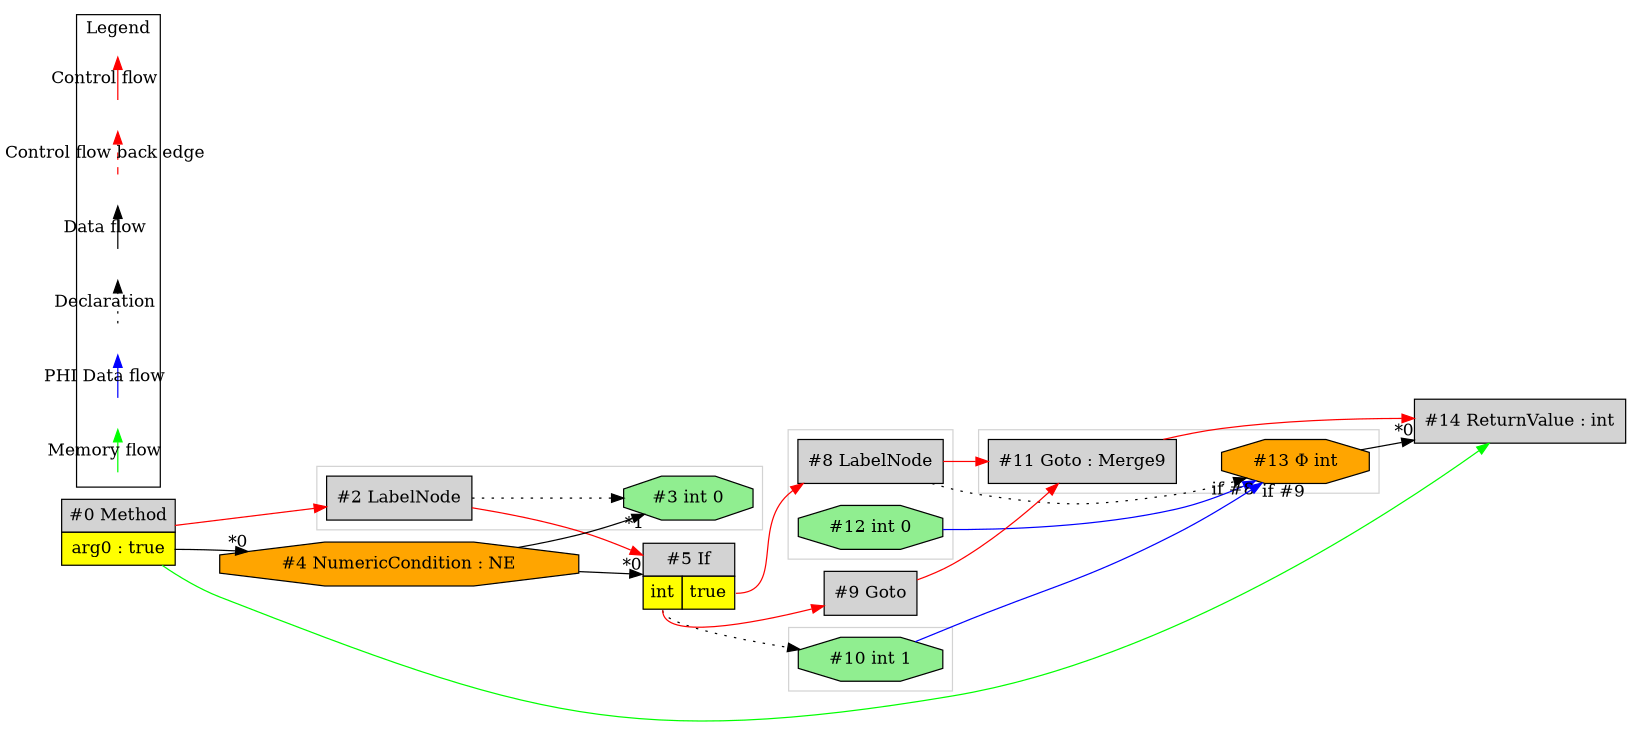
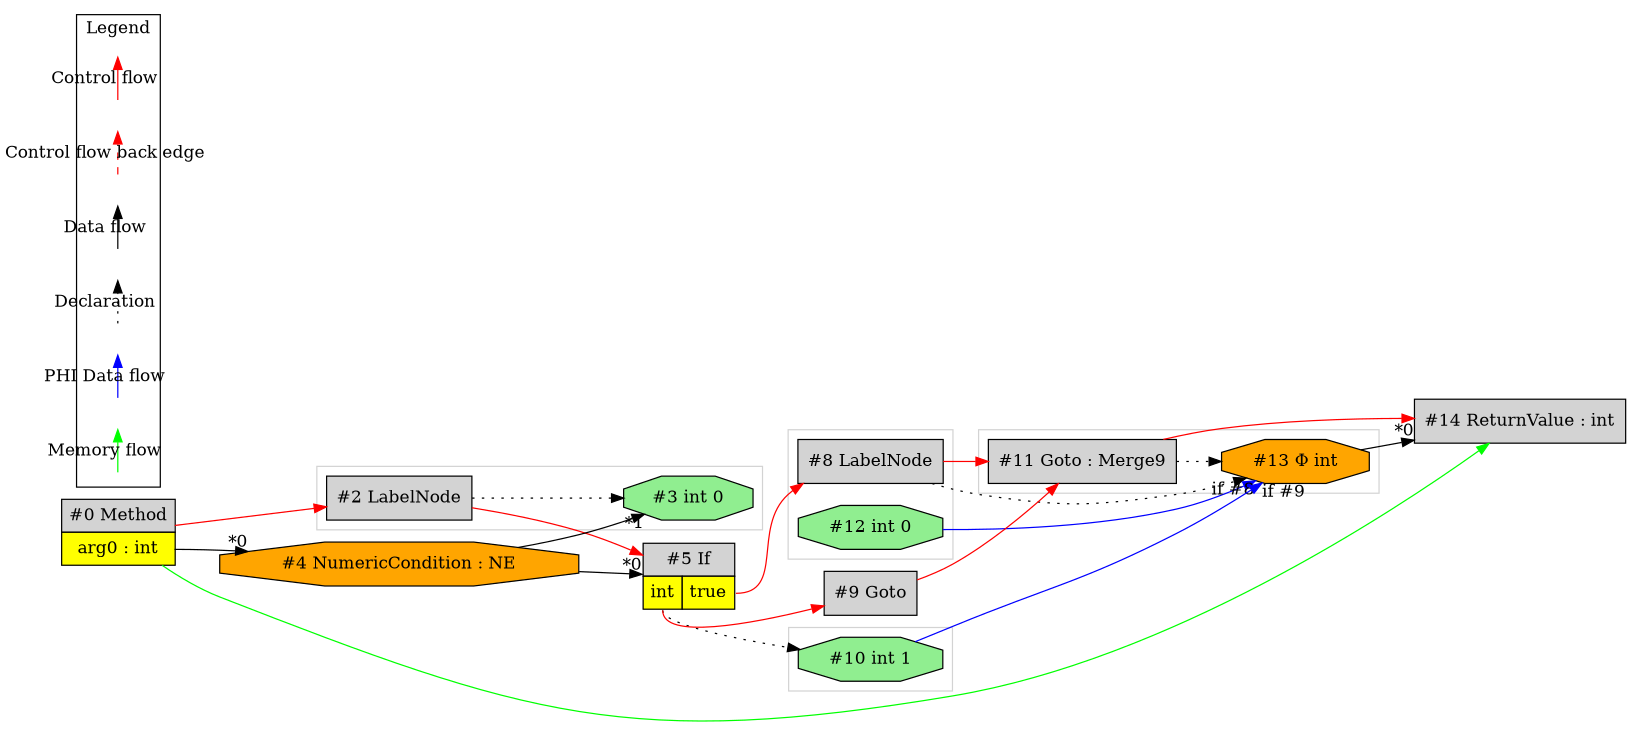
  digraph {
    ordering=in
    rankdir=LR
    node [shape=point style=filled]
    edge [labeldistance=2]
    n1 [fillcolor=lightgrey label="#8 LabelNode" shape=box]
    n2 [fillcolor=lightgreen label="#12 int 0" shape=octagon]
    n3 [fillcolor=lightgrey label="#11 Goto : Merge9" shape=box]
    n4 [fillcolor=orange label="#13 Φ int" shape=octagon]
    n5 [fillcolor=lightgrey label="#2 LabelNode" shape=box]
    n6 [fillcolor=lightgreen label="#3 int 0" shape=octagon]
    n7 [fillcolor=lightgreen label="#10 int 1" shape=octagon]
    c0 [style=invis]
    c1 [style=invis]
    c2 [style=invis]
    c3 [style=invis]
    d0 [style=invis]
    d1 [style=invis]
    d2 [style=invis]
    d3 [style=invis]
    d4 [style=invis]
    d5 [style=invis]
    d6 [style=invis]
    d7 [style=invis]
    n20 [fillcolor=lightgrey label="#14 ReturnValue : int" shape=box]
    n21 [fillcolor=lightgrey label=<<table border="0" cellborder="1" cellspacing="0" cellpadding="5"><tr><td colspan="2">#5 If</td></tr><tr><td port="prj7" bgcolor="yellow">int</td><td port="prj6" bgcolor="yellow">true</td></tr></table>> margin=0 shape=none]
-   n22 [fillcolor=lightgrey label=<<table border="0" cellborder="1" cellspacing="0" cellpadding="5"><tr><td colspan="1">#0 Method</td></tr><tr><td port="prj1" bgcolor="yellow">arg0 : true</td></tr></table>> margin=0 shape=none]
+   n22 [fillcolor=lightgrey label=<<table border="0" cellborder="1" cellspacing="0" cellpadding="5"><tr><td colspan="1">#0 Method</td></tr><tr><td port="prj1" bgcolor="yellow">arg0 : int</td></tr></table>> margin=0 shape=none]
    n23 [fillcolor=orange label="#4 NumericCondition : NE" shape=octagon]
    n24 [fillcolor=lightgrey label="#9 Goto" shape=box]
    subgraph cluster_1 {
      color=lightgray
      n1
      n2
    }
    subgraph cluster_2 {
      color=lightgray
      n3
      n4
    }
    subgraph cluster_3 {
      color=lightgray
      n5
      n6
    }
    subgraph cluster_4 {
      color=lightgray
      n7
    }
    subgraph cluster_5 {
      label=Legend
      subgraph sub_6 {
        label=Legend
        rank=same
        c0
        c1
        c2
        c3
        d0
        d1
        d2
        d3
        d4
        d5
        d6
        d7
      }
    }
    n1 -> n3 [color=red fontcolor=red]
    n1 -> n4 [style=dotted labeldistance=""]
    n2 -> n4 [color=blue constraint=false headlabel="if #8"]
+   n3 -> n4 [style=dotted labeldistance=""]
    n3 -> n20 [color=red fontcolor=red]
    n4 -> n20 [headlabel="*0"]
    n5 -> n6 [style=dotted labeldistance=""]
    n5 -> n21 [color=red fontcolor=red]
    n7 -> n4 [color=blue constraint=false headlabel="if #9"]
    c0 -> c1 [color=red label="Control flow" style=solid labeldistance=""]
    c2 -> c3 [color=red label="Control flow back edge" style=dashed labeldistance=""]
    d0 -> d1 [label="Data flow" labeldistance=""]
    d2 -> d3 [label=Declaration style=dotted labeldistance=""]
    d4 -> d5 [color=blue label="PHI Data flow" labeldistance=""]
    d6 -> d7 [color=green label="Memory flow" labeldistance=""]
    n21 -> n1 [color=red fontcolor=red tailport=prj6]
    n21 -> n7 [style=dotted tailport=prj7 labeldistance=""]
    n21 -> n24 [color=red fontcolor=red tailport=prj7]
    n22 -> n5 [color=red fontcolor=red]
    n22 -> n20 [color=green constraint=false]
    n22 -> n23 [headlabel="*0" tailport=prj1]
    n23 -> n6 [headlabel="*1"]
    n23 -> n21 [headlabel="*0"]
    n24 -> n3 [color=red fontcolor=red]
  }
